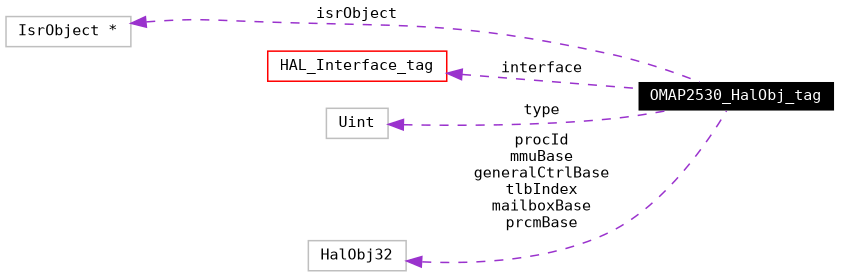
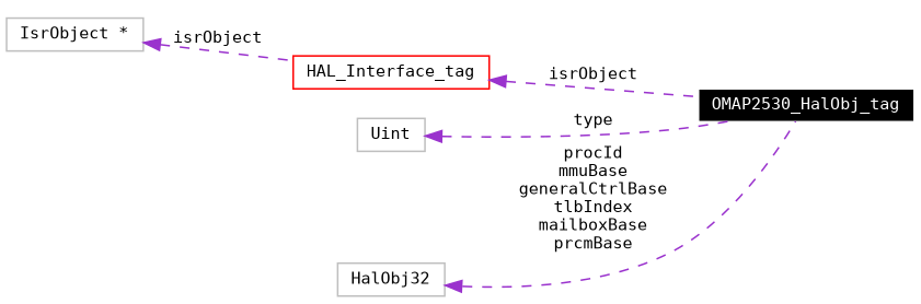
  digraph {
    fontname="DejaVu Sans Mono"
    rankdir=LR
    node [color=grey75 fillcolor=white fontname="DejaVu Sans Mono" fontsize=10 shape=record style=filled]
    edge [color=darkorchid3 dir=back fontname="DejaVu Sans Mono" fontsize=10 labelfontname=Helvetica labelfontsize=10 style=dashed]
    n1 [color=white fillcolor=black fontcolor=white height=0.2 label=OMAP2530_HalObj_tag width=0.4]
    n2 [height=0.2 label="IsrObject *" width=0.4]
    n3 [height=0.2 label=Uint width=0.4]
    n4 [height=0.2 label=HalObj32 width=0.4]
    n5 [color=red height=0.2 label=HAL_Interface_tag width=0.4]
-   n2 -> n1 [label=isrObject]
+   n2 -> n5 [label=isrObject]
    n3 -> n1 [label=type]
    n4 -> n1 [label="procId\nmmuBase\ngeneralCtrlBase\ntlbIndex\nmailboxBase\nprcmBase"]
-   n5 -> n1 [label=interface]
+   n5 -> n1 [label=isrObject]
  }
